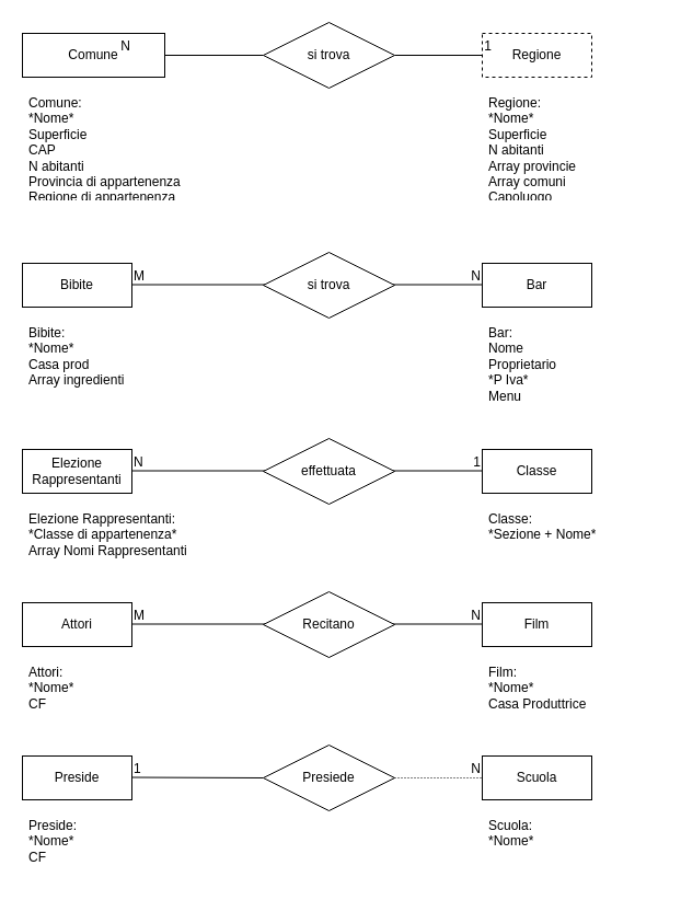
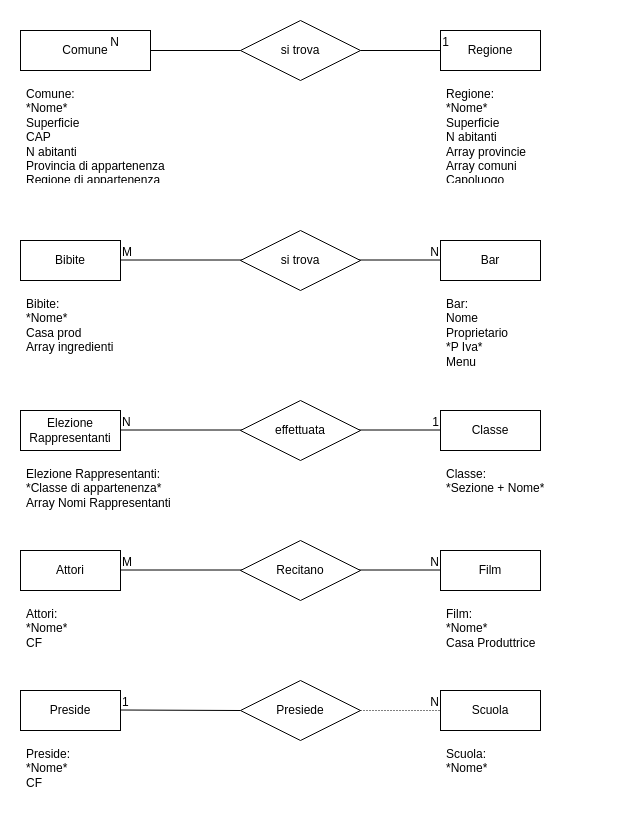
  <mxCell id="0" />
  <mxCell id="1" parent="0" />
  <mxCell id="2" value="Comune" style="whiteSpace=wrap;html=1;align=center;" vertex="1" parent="1"><mxGeometry x="20" y="30" width="130" height="40" as="geometry" /></mxCell>
  <mxCell id="3" value="si trova" style="shape=rhombus;perimeter=rhombusPerimeter;whiteSpace=wrap;html=1;align=center;" vertex="1" parent="1"><mxGeometry x="240" y="20" width="120" height="60" as="geometry" /></mxCell>
- <mxCell id="4" value="Regione" style="whiteSpace=wrap;html=1;align=center;dashed=1;" vertex="1" parent="1"><mxGeometry x="440" y="30" width="100" height="40" as="geometry" /></mxCell>
+ <mxCell id="4" value="Regione" style="whiteSpace=wrap;html=1;align=center;" vertex="1" parent="1"><mxGeometry x="440" y="30" width="100" height="40" as="geometry" /></mxCell>
  <mxCell id="5" value="" style="endArrow=none;html=1;rounded=0;exitX=1;exitY=0.5;exitDx=0;exitDy=0;entryX=0;entryY=0.5;entryDx=0;entryDy=0;" edge="1" parent="1" source="3" target="4"><mxGeometry relative="1" as="geometry"><mxPoint x="280" y="350" as="sourcePoint" /><mxPoint x="440" y="350" as="targetPoint" /></mxGeometry></mxCell>
  <mxCell id="6" value="1" style="resizable=0;html=1;whiteSpace=wrap;align=right;verticalAlign=bottom;" connectable="0" vertex="1" parent="5"><mxGeometry x="1" relative="1" as="geometry"><mxPoint x="10" as="offset" /></mxGeometry></mxCell>
  <mxCell id="7" value="" style="endArrow=none;html=1;rounded=0;exitX=1;exitY=0.5;exitDx=0;exitDy=0;entryX=0;entryY=0.5;entryDx=0;entryDy=0;" edge="1" parent="1" source="2" target="3"><mxGeometry relative="1" as="geometry"><mxPoint x="280" y="350" as="sourcePoint" /><mxPoint x="440" y="350" as="targetPoint" /></mxGeometry></mxCell>
  <mxCell id="8" value="N" style="resizable=0;html=1;whiteSpace=wrap;align=right;verticalAlign=bottom;" connectable="0" vertex="1" parent="7"><mxGeometry x="1" relative="1" as="geometry"><mxPoint x="-120" as="offset" /></mxGeometry></mxCell>
  <mxCell id="9" value="Comune:&lt;div&gt;*Nome*&lt;br&gt;&lt;div&gt;Superficie&lt;/div&gt;&lt;div&gt;CAP&lt;/div&gt;&lt;div&gt;N abitanti&lt;/div&gt;&lt;div&gt;Provincia di appartenenza&lt;/div&gt;&lt;div&gt;Regione di appartenenza&lt;/div&gt;&lt;/div&gt;" style="text;strokeColor=none;fillColor=none;spacingLeft=4;spacingRight=4;overflow=hidden;rotatable=0;points=[[0,0.5],[1,0.5]];portConstraint=eastwest;fontSize=12;whiteSpace=wrap;html=1;" vertex="1" parent="1"><mxGeometry x="20" y="80" width="160" height="100" as="geometry" /></mxCell>
  <mxCell id="10" value="Regione:&lt;div&gt;*Nome*&lt;br&gt;&lt;div&gt;Superficie&lt;/div&gt;&lt;div&gt;N abitanti&lt;/div&gt;&lt;div&gt;Array provincie&lt;/div&gt;&lt;div&gt;Array comuni&lt;/div&gt;&lt;div&gt;Capoluogo&lt;/div&gt;&lt;/div&gt;" style="text;strokeColor=none;fillColor=none;spacingLeft=4;spacingRight=4;overflow=hidden;rotatable=0;points=[[0,0.5],[1,0.5]];portConstraint=eastwest;fontSize=12;whiteSpace=wrap;html=1;" vertex="1" parent="1"><mxGeometry x="440" y="80" width="160" height="100" as="geometry" /></mxCell>
  <mxCell id="11" value="Bibite" style="whiteSpace=wrap;html=1;align=center;" vertex="1" parent="1"><mxGeometry x="20" y="240" width="100" height="40" as="geometry" /></mxCell>
  <mxCell id="12" value="Bar" style="whiteSpace=wrap;html=1;align=center;" vertex="1" parent="1"><mxGeometry x="440" y="240" width="100" height="40" as="geometry" /></mxCell>
  <mxCell id="13" value="Bibite:&lt;div&gt;*Nome*&lt;/div&gt;&lt;div&gt;Casa prod&lt;/div&gt;&lt;div&gt;Array ingredienti&lt;/div&gt;" style="text;strokeColor=none;fillColor=none;spacingLeft=4;spacingRight=4;overflow=hidden;rotatable=0;points=[[0,0.5],[1,0.5]];portConstraint=eastwest;fontSize=12;whiteSpace=wrap;html=1;" vertex="1" parent="1"><mxGeometry x="20" y="290" width="160" height="70" as="geometry" /></mxCell>
  <mxCell id="14" value="Bar:&lt;div&gt;Nome&lt;/div&gt;&lt;div&gt;Proprietario&lt;/div&gt;&lt;div&gt;*P Iva*&lt;/div&gt;&lt;div&gt;Menu&lt;/div&gt;" style="text;strokeColor=none;fillColor=none;spacingLeft=4;spacingRight=4;overflow=hidden;rotatable=0;points=[[0,0.5],[1,0.5]];portConstraint=eastwest;fontSize=12;whiteSpace=wrap;html=1;" vertex="1" parent="1"><mxGeometry x="440" y="290" width="160" height="100" as="geometry" /></mxCell>
  <mxCell id="15" value="" style="endArrow=none;html=1;rounded=0;exitX=1;exitY=0.5;exitDx=0;exitDy=0;" edge="1" parent="1"><mxGeometry relative="1" as="geometry"><mxPoint x="120" y="259.5" as="sourcePoint" /><mxPoint x="440" y="259.5" as="targetPoint" /></mxGeometry></mxCell>
  <mxCell id="16" value="M" style="resizable=0;html=1;whiteSpace=wrap;align=left;verticalAlign=bottom;" connectable="0" vertex="1" parent="15"><mxGeometry x="-1" relative="1" as="geometry" /></mxCell>
  <mxCell id="17" value="N" style="resizable=0;html=1;whiteSpace=wrap;align=right;verticalAlign=bottom;" connectable="0" vertex="1" parent="15"><mxGeometry x="1" relative="1" as="geometry" /></mxCell>
  <mxCell id="18" value="si trova" style="shape=rhombus;perimeter=rhombusPerimeter;whiteSpace=wrap;html=1;align=center;" vertex="1" parent="1"><mxGeometry x="240" y="230" width="120" height="60" as="geometry" /></mxCell>
  <mxCell id="19" value="Elezione Rappresentanti" style="whiteSpace=wrap;html=1;align=center;" vertex="1" parent="1"><mxGeometry x="20" y="410" width="100" height="40" as="geometry" /></mxCell>
  <mxCell id="20" value="Classe" style="whiteSpace=wrap;html=1;align=center;" vertex="1" parent="1"><mxGeometry x="440" y="410" width="100" height="40" as="geometry" /></mxCell>
  <mxCell id="21" value="Elezione Rappresentanti:&lt;div&gt;*Classe di appartenenza*&lt;br&gt;&lt;div&gt;Array Nomi Rappresentanti&lt;/div&gt;&lt;/div&gt;" style="text;strokeColor=none;fillColor=none;spacingLeft=4;spacingRight=4;overflow=hidden;rotatable=0;points=[[0,0.5],[1,0.5]];portConstraint=eastwest;fontSize=12;whiteSpace=wrap;html=1;" vertex="1" parent="1"><mxGeometry x="20" y="460" width="160" height="60" as="geometry" /></mxCell>
  <mxCell id="22" value="Classe:&lt;div&gt;*Sezione + Nome*&lt;/div&gt;" style="text;strokeColor=none;fillColor=none;spacingLeft=4;spacingRight=4;overflow=hidden;rotatable=0;points=[[0,0.5],[1,0.5]];portConstraint=eastwest;fontSize=12;whiteSpace=wrap;html=1;" vertex="1" parent="1"><mxGeometry x="440" y="460" width="160" height="50" as="geometry" /></mxCell>
  <mxCell id="23" value="" style="endArrow=none;html=1;rounded=0;exitX=1;exitY=0.5;exitDx=0;exitDy=0;" edge="1" parent="1"><mxGeometry relative="1" as="geometry"><mxPoint x="120" y="429.5" as="sourcePoint" /><mxPoint x="440" y="429.5" as="targetPoint" /></mxGeometry></mxCell>
  <mxCell id="24" value="N" style="resizable=0;html=1;whiteSpace=wrap;align=left;verticalAlign=bottom;" connectable="0" vertex="1" parent="23"><mxGeometry x="-1" relative="1" as="geometry" /></mxCell>
  <mxCell id="25" value="1" style="resizable=0;html=1;whiteSpace=wrap;align=right;verticalAlign=bottom;" connectable="0" vertex="1" parent="23"><mxGeometry x="1" relative="1" as="geometry" /></mxCell>
  <mxCell id="26" value="effettuata" style="shape=rhombus;perimeter=rhombusPerimeter;whiteSpace=wrap;html=1;align=center;" vertex="1" parent="1"><mxGeometry x="240" y="400" width="120" height="60" as="geometry" /></mxCell>
  <mxCell id="27" value="Attori" style="whiteSpace=wrap;html=1;align=center;" vertex="1" parent="1"><mxGeometry x="20" y="550" width="100" height="40" as="geometry" /></mxCell>
  <mxCell id="28" value="Film" style="whiteSpace=wrap;html=1;align=center;" vertex="1" parent="1"><mxGeometry x="440" y="550" width="100" height="40" as="geometry" /></mxCell>
  <mxCell id="29" value="&lt;div&gt;Attori:&lt;/div&gt;&lt;div&gt;*Nome*&lt;br&gt;&lt;div&gt;CF&lt;/div&gt;&lt;/div&gt;" style="text;strokeColor=none;fillColor=none;spacingLeft=4;spacingRight=4;overflow=hidden;rotatable=0;points=[[0,0.5],[1,0.5]];portConstraint=eastwest;fontSize=12;whiteSpace=wrap;html=1;" vertex="1" parent="1"><mxGeometry x="20" y="600" width="160" height="60" as="geometry" /></mxCell>
  <mxCell id="30" value="Film:&lt;div&gt;*Nome*&lt;/div&gt;&lt;div&gt;Casa Produttrice&lt;/div&gt;" style="text;strokeColor=none;fillColor=none;spacingLeft=4;spacingRight=4;overflow=hidden;rotatable=0;points=[[0,0.5],[1,0.5]];portConstraint=eastwest;fontSize=12;whiteSpace=wrap;html=1;" vertex="1" parent="1"><mxGeometry x="440" y="600" width="160" height="50" as="geometry" /></mxCell>
  <mxCell id="31" value="" style="endArrow=none;html=1;rounded=0;exitX=1;exitY=0.5;exitDx=0;exitDy=0;" edge="1" parent="1"><mxGeometry relative="1" as="geometry"><mxPoint x="120" y="569.5" as="sourcePoint" /><mxPoint x="440" y="569.5" as="targetPoint" /></mxGeometry></mxCell>
  <mxCell id="32" value="M" style="resizable=0;html=1;whiteSpace=wrap;align=left;verticalAlign=bottom;" connectable="0" vertex="1" parent="31"><mxGeometry x="-1" relative="1" as="geometry" /></mxCell>
  <mxCell id="33" value="N" style="resizable=0;html=1;whiteSpace=wrap;align=right;verticalAlign=bottom;" connectable="0" vertex="1" parent="31"><mxGeometry x="1" relative="1" as="geometry" /></mxCell>
  <mxCell id="34" value="Recitano" style="shape=rhombus;perimeter=rhombusPerimeter;whiteSpace=wrap;html=1;align=center;" vertex="1" parent="1"><mxGeometry x="240" y="540" width="120" height="60" as="geometry" /></mxCell>
  <mxCell id="35" value="Preside" style="whiteSpace=wrap;html=1;align=center;" vertex="1" parent="1"><mxGeometry x="20" y="690" width="100" height="40" as="geometry" /></mxCell>
  <mxCell id="36" value="Scuola" style="whiteSpace=wrap;html=1;align=center;" vertex="1" parent="1"><mxGeometry x="440" y="690" width="100" height="40" as="geometry" /></mxCell>
  <mxCell id="37" value="&lt;div&gt;Preside:&lt;/div&gt;&lt;div&gt;*Nome*&lt;br&gt;&lt;div&gt;CF&lt;/div&gt;&lt;/div&gt;" style="text;strokeColor=none;fillColor=none;spacingLeft=4;spacingRight=4;overflow=hidden;rotatable=0;points=[[0,0.5],[1,0.5]];portConstraint=eastwest;fontSize=12;whiteSpace=wrap;html=1;" vertex="1" parent="1"><mxGeometry x="20" y="740" width="160" height="60" as="geometry" /></mxCell>
  <mxCell id="38" value="Scuola:&lt;div&gt;*Nome*&lt;/div&gt;&lt;div&gt;&lt;br&gt;&lt;/div&gt;" style="text;strokeColor=none;fillColor=none;spacingLeft=4;spacingRight=4;overflow=hidden;rotatable=0;points=[[0,0.5],[1,0.5]];portConstraint=eastwest;fontSize=12;whiteSpace=wrap;html=1;" vertex="1" parent="1"><mxGeometry x="440" y="740" width="160" height="40" as="geometry" /></mxCell>
  <mxCell id="39" value="" style="endArrow=none;html=1;rounded=0;exitX=1;exitY=0.5;exitDx=0;exitDy=0;entryX=0;entryY=0.5;entryDx=0;entryDy=0;" edge="1" parent="1" target="41"><mxGeometry relative="1" as="geometry"><mxPoint x="120" y="709.5" as="sourcePoint" /><mxPoint x="440" y="709.5" as="targetPoint" /></mxGeometry></mxCell>
  <mxCell id="40" value="1" style="resizable=0;html=1;whiteSpace=wrap;align=left;verticalAlign=bottom;" connectable="0" vertex="1" parent="39"><mxGeometry x="-1" relative="1" as="geometry" /></mxCell>
  <mxCell id="41" value="Presiede" style="shape=rhombus;perimeter=rhombusPerimeter;whiteSpace=wrap;html=1;align=center;" vertex="1" parent="1"><mxGeometry x="240" y="680" width="120" height="60" as="geometry" /></mxCell>
  <mxCell id="42" value="" style="endArrow=none;html=1;rounded=0;dashed=1;dashPattern=1 2;" edge="1" parent="1"><mxGeometry relative="1" as="geometry"><mxPoint x="360" y="710" as="sourcePoint" /><mxPoint x="440" y="710" as="targetPoint" /></mxGeometry></mxCell>
  <mxCell id="43" value="N" style="resizable=0;html=1;whiteSpace=wrap;align=right;verticalAlign=bottom;" connectable="0" vertex="1" parent="42"><mxGeometry x="1" relative="1" as="geometry" /></mxCell>
